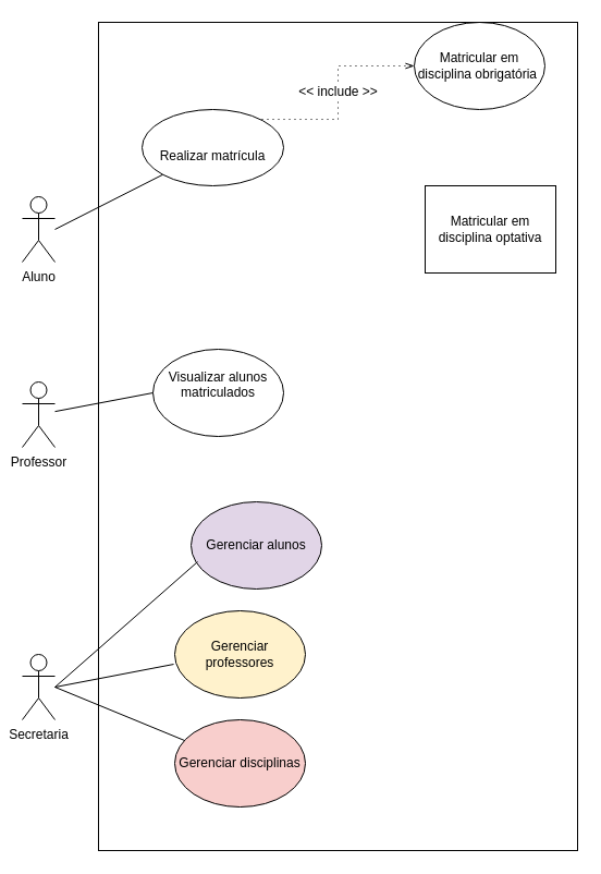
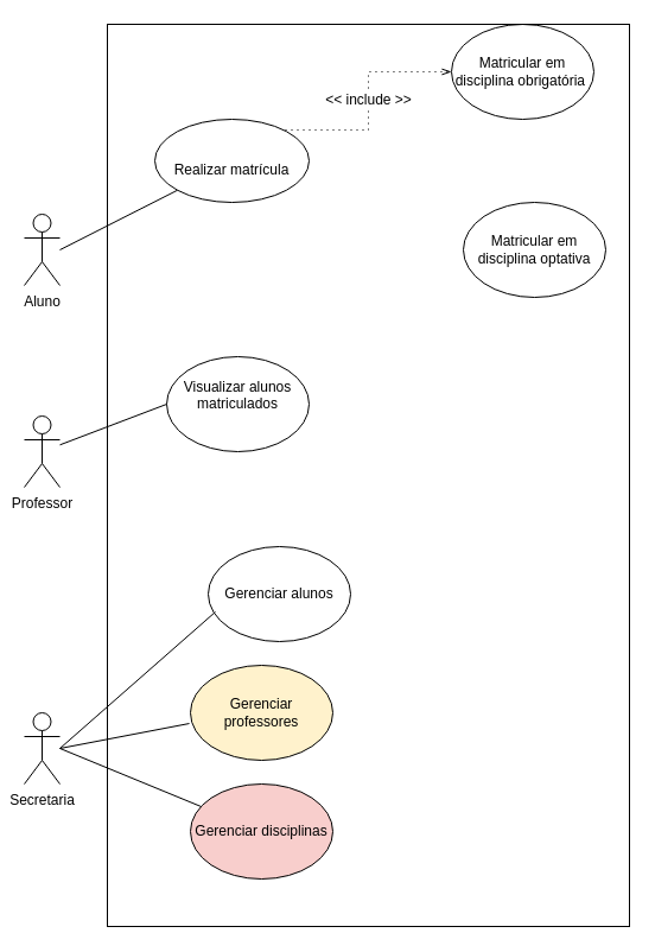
  <mxCell id="0" />
  <mxCell id="1" parent="0" />
  <mxCell id="2" value="Aluno" style="shape=umlActor;verticalLabelPosition=bottom;verticalAlign=top;html=1;outlineConnect=0;" parent="1" vertex="1"><mxGeometry x="20" y="180" width="30" height="60" as="geometry" /></mxCell>
  <mxCell id="3" value="&lt;br&gt;Realizar matrícula" style="ellipse;whiteSpace=wrap;html=1;verticalAlign=middle;align=center;horizontal=1;" parent="1" vertex="1"><mxGeometry x="130" y="100" width="130" height="70" as="geometry" /></mxCell>
  <mxCell id="4" value="" style="endArrow=none;html=1;rounded=0;entryX=0;entryY=1;entryDx=0;entryDy=0;" parent="1" target="3" edge="1"><mxGeometry width="50" height="50" relative="1" as="geometry"><mxPoint x="50" y="210" as="sourcePoint" /><mxPoint x="320" y="120" as="targetPoint" /></mxGeometry></mxCell>
  <mxCell id="5" value="Professor" style="shape=umlActor;verticalLabelPosition=bottom;verticalAlign=top;html=1;outlineConnect=0;" parent="1" vertex="1"><mxGeometry x="20" y="350" width="30" height="60" as="geometry" /></mxCell>
- <mxCell id="6" value="Visualizar alunos matriculados&lt;br&gt;&lt;div style=&quot;&quot;&gt;&lt;div style=&quot;&quot;&gt;&lt;br&gt;&lt;/div&gt;&lt;/div&gt;" style="ellipse;whiteSpace=wrap;html=1;verticalAlign=middle;align=center;" parent="1" vertex="1"><mxGeometry x="140" y="320" width="120" height="80" as="geometry" /></mxCell>
+ <mxCell id="6" value="Visualizar alunos matriculados&lt;br&gt;&lt;div style=&quot;&quot;&gt;&lt;div style=&quot;&quot;&gt;&lt;br&gt;&lt;/div&gt;&lt;/div&gt;" style="ellipse;whiteSpace=wrap;html=1;verticalAlign=middle;align=center;" parent="1" vertex="1"><mxGeometry x="140" y="300" width="120" height="80" as="geometry" /></mxCell>
  <mxCell id="7" value="" style="endArrow=none;html=1;rounded=0;entryX=0;entryY=0.5;entryDx=0;entryDy=0;" parent="1" source="5" target="6" edge="1"><mxGeometry width="50" height="50" relative="1" as="geometry"><mxPoint x="270" y="360" as="sourcePoint" /><mxPoint x="320" y="310" as="targetPoint" /></mxGeometry></mxCell>
  <mxCell id="8" value="Secretaria" style="shape=umlActor;verticalLabelPosition=bottom;verticalAlign=top;html=1;outlineConnect=0;" parent="1" vertex="1"><mxGeometry x="20" y="600" width="30" height="60" as="geometry" /></mxCell>
- <mxCell id="9" value="Gerenciar alunos&lt;br&gt;" style="ellipse;whiteSpace=wrap;html=1;fillColor=#e1d5e7;" parent="1" vertex="1"><mxGeometry x="175" y="460" width="120" height="80" as="geometry" /></mxCell>
+ <mxCell id="9" value="Gerenciar alunos&lt;br&gt;" style="ellipse;whiteSpace=wrap;html=1;" parent="1" vertex="1"><mxGeometry x="175" y="460" width="120" height="80" as="geometry" /></mxCell>
  <mxCell id="10" value="Gerenciar professores" style="ellipse;whiteSpace=wrap;html=1;fillColor=#fff2cc;" parent="1" vertex="1"><mxGeometry x="160" y="560" width="120" height="80" as="geometry" /></mxCell>
  <mxCell id="11" value="Gerenciar disciplinas" style="ellipse;whiteSpace=wrap;html=1;fillColor=#f8cecc;" parent="1" vertex="1"><mxGeometry x="160" y="660" width="120" height="80" as="geometry" /></mxCell>
  <mxCell id="12" value="" style="endArrow=none;html=1;rounded=0;entryX=0.05;entryY=0.688;entryDx=0;entryDy=0;entryPerimeter=0;" parent="1" target="9" edge="1"><mxGeometry width="50" height="50" relative="1" as="geometry"><mxPoint x="50" y="630" as="sourcePoint" /><mxPoint x="320" y="480" as="targetPoint" /></mxGeometry></mxCell>
  <mxCell id="13" value="" style="endArrow=none;html=1;rounded=0;entryX=-0.008;entryY=0.613;entryDx=0;entryDy=0;entryPerimeter=0;" parent="1" target="10" edge="1"><mxGeometry width="50" height="50" relative="1" as="geometry"><mxPoint x="50" y="630" as="sourcePoint" /><mxPoint x="320" y="480" as="targetPoint" /></mxGeometry></mxCell>
  <mxCell id="14" value="" style="endArrow=none;html=1;rounded=0;" parent="1" target="11" edge="1"><mxGeometry width="50" height="50" relative="1" as="geometry"><mxPoint x="50" y="630" as="sourcePoint" /><mxPoint x="320" y="480" as="targetPoint" /></mxGeometry></mxCell>
  <mxCell id="15" value="Matricular em disciplina obrigatória&amp;nbsp;" style="ellipse;whiteSpace=wrap;html=1;" vertex="1" parent="1"><mxGeometry x="380" y="20" width="120" height="80" as="geometry" /></mxCell>
- <mxCell id="16" value="Matricular em disciplina optativa" style="whiteSpace=wrap;html=1;rounded=0;" vertex="1" parent="1"><mxGeometry x="390" y="170" width="120" height="80" as="geometry" /></mxCell>
+ <mxCell id="16" value="Matricular em disciplina optativa" style="ellipse;whiteSpace=wrap;html=1;" vertex="1" parent="1"><mxGeometry x="390" y="170" width="120" height="80" as="geometry" /></mxCell>
  <mxCell id="17" value="&amp;lt;&amp;lt; include &amp;gt;&amp;gt;" style="edgeStyle=elbowEdgeStyle;fontSize=12;html=1;endFill=0;startFill=0;endSize=6;startSize=6;dashed=1;dashPattern=1 4;endArrow=openThin;startArrow=none;rounded=0;entryX=0;entryY=0.5;entryDx=0;entryDy=0;exitX=0.915;exitY=0.129;exitDx=0;exitDy=0;exitPerimeter=0;elbow=horizontal;" edge="1" parent="1" target="15"><mxGeometry width="160" relative="1" as="geometry"><mxPoint x="240" y="109.03" as="sourcePoint" /><mxPoint x="331.05" as="targetPoint" y="60" /></mxGeometry></mxCell>
  <mxCell id="18" value="" style="rounded=0;whiteSpace=wrap;html=1;fillColor=none;" vertex="1" parent="1"><mxGeometry x="90" y="20" width="440" height="760" as="geometry" /></mxCell>
